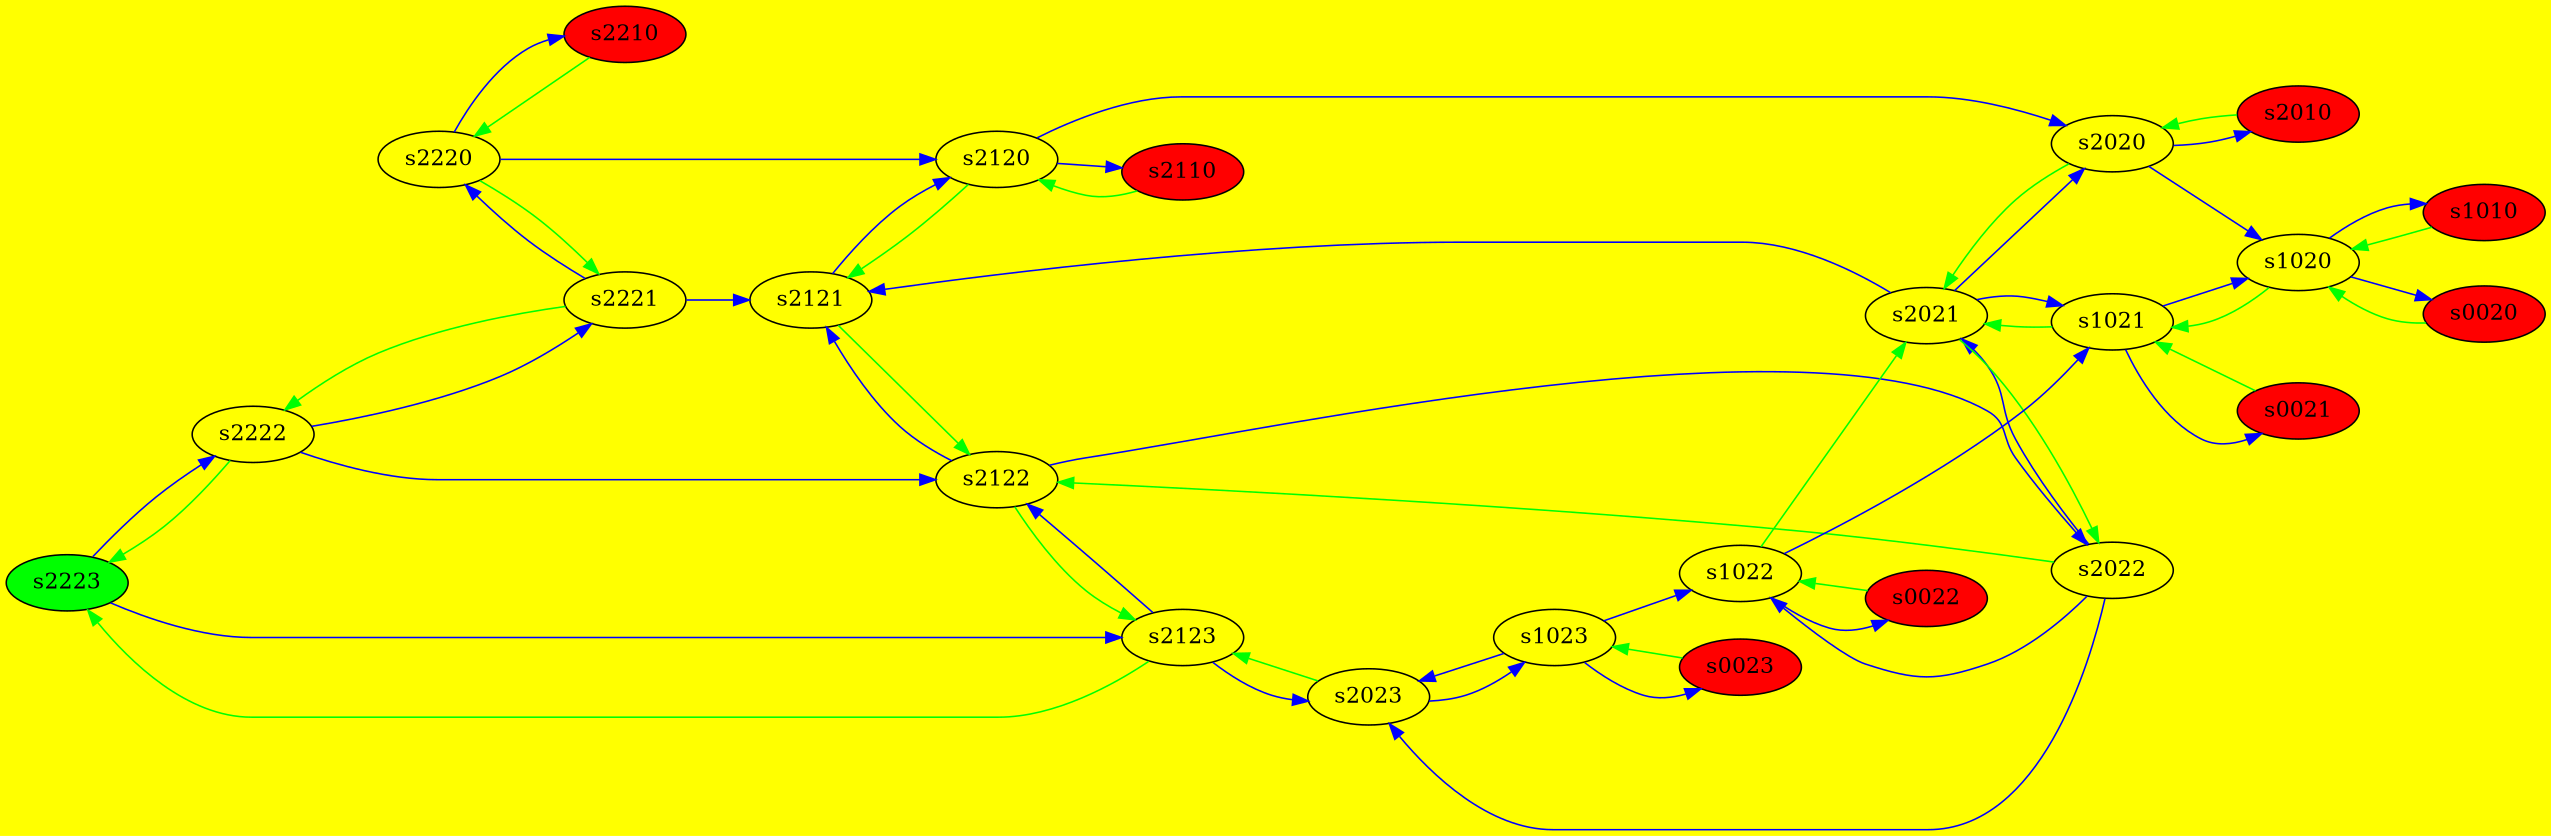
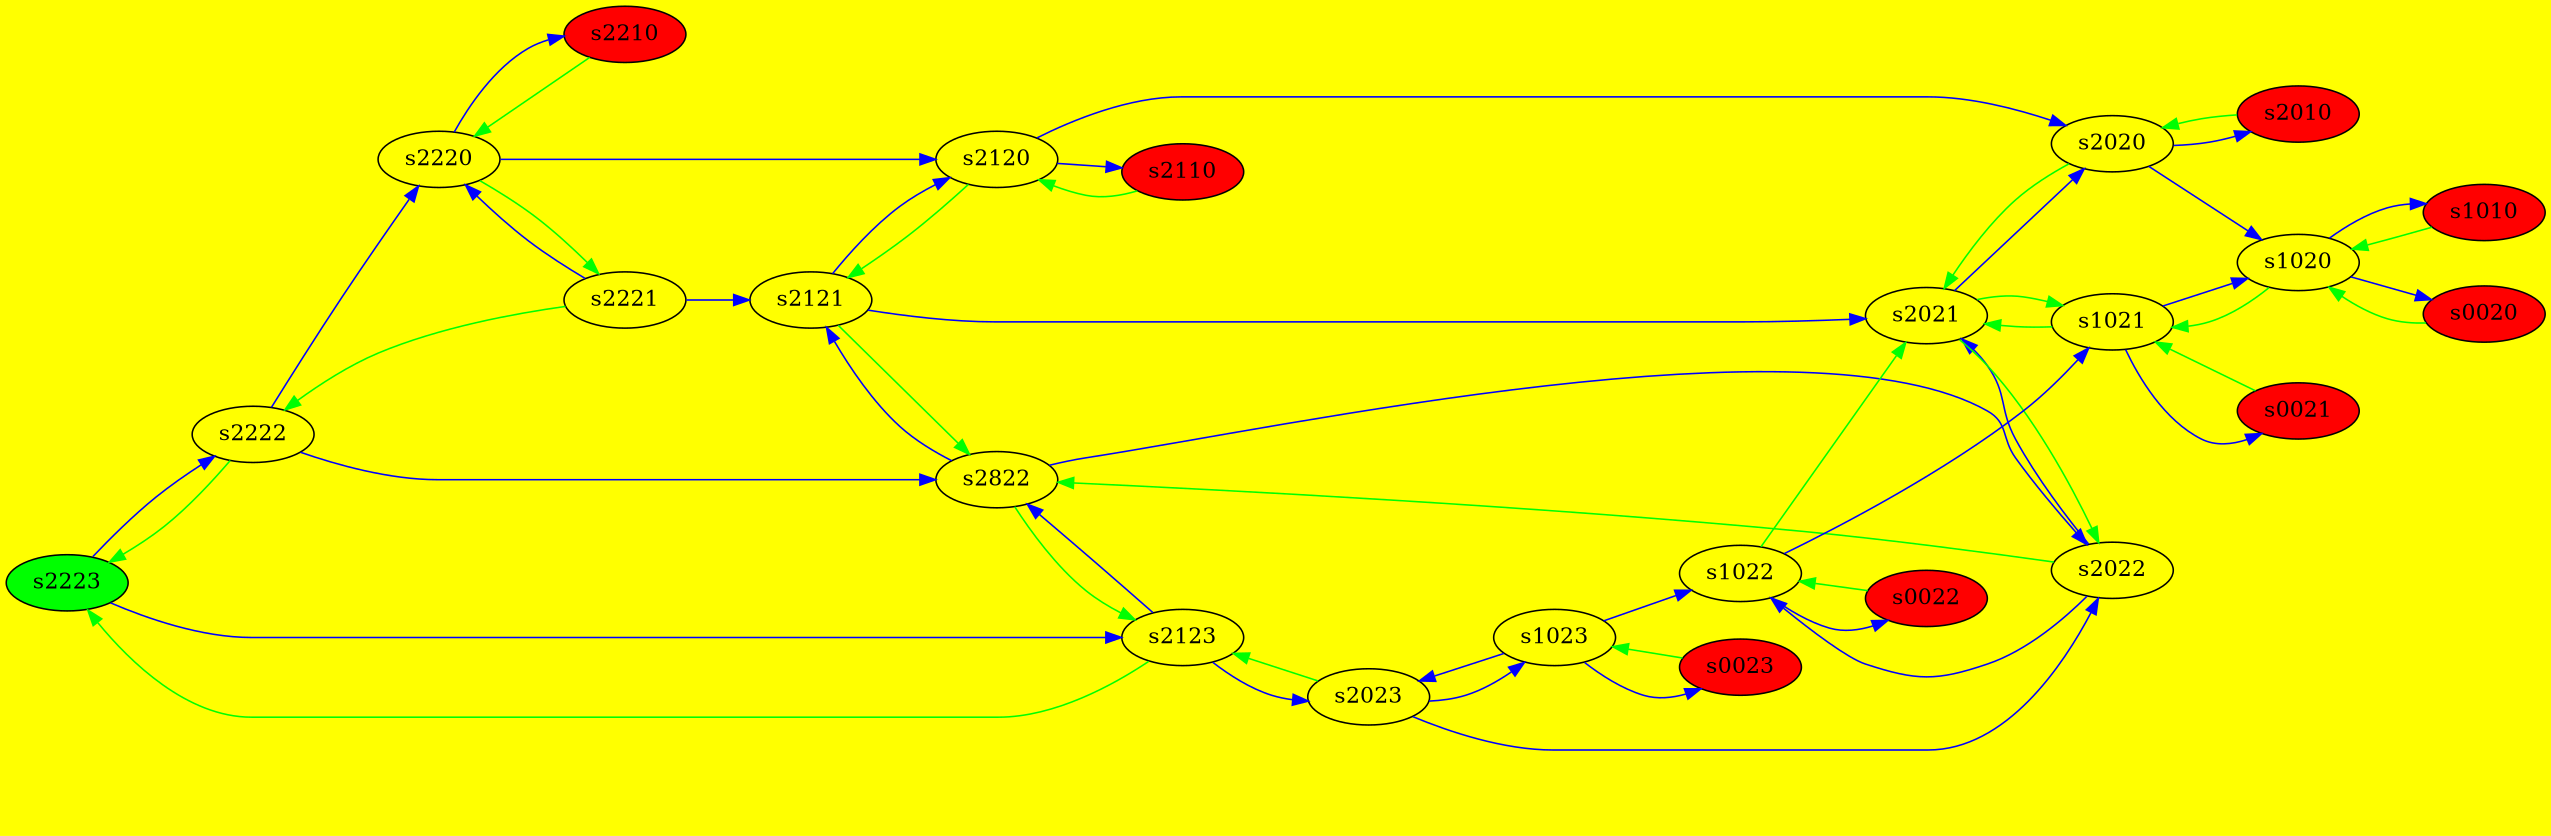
  strict digraph {
    bgcolor=yellow
    rankdir=LR
    edge [color=blue texlbl="$\lambda_S$"]
    s2223 [fillcolor=green style=filled texlbl="$S^{22}_{23}$"]
    s2222 [texlbl="$S^{22}_{22}$"]
    s2123 [texlbl="$S^{21}_{23}$"]
    s2221 [texlbl="$S^{22}_{21}$"]
-   s2122 [texlbl="$S^{21}_{22}$"]
+   s2122 [texlbl="$S^{21}_{22}$" label=s2822]
    s2023 [texlbl="$S^{20}_{23}$"]
    s2220 [texlbl="$S^{22}_{20}$"]
    s2121 [texlbl="$S^{21}_{21}$"]
    s2022 [texlbl="$S^{20}_{22}$"]
    s1023 [texlbl="$S^{10}_{23}$"]
    s2210 [fillcolor=red style=filled texlbl="$S^{22}_{10}$"]
    s2120 [texlbl="$S^{21}_{20}$"]
    s2021 [texlbl="$S^{20}_{21}$"]
    s1022 [texlbl="$S^{10}_{22}$"]
    s0023 [fillcolor=red style=filled texlbl="$S^{00}_{23}$"]
    s2110 [fillcolor=red style=filled texlbl="$S^{21}_{10}$"]
    s2020 [texlbl="$S^{20}_{20}$"]
    s1021 [texlbl="$S^{10}_{21}$"]
    s0022 [fillcolor=red style=filled texlbl="$S^{00}_{22}$"]
    s2010 [fillcolor=red style=filled texlbl="$S^{20}_{10}$"]
    s1020 [texlbl="$S^{10}_{20}$"]
    s0021 [fillcolor=red style=filled texlbl="$S^{00}_{21}$"]
    s1010 [fillcolor=red style=filled texlbl="$S^{10}_{10}$"]
    s0020 [fillcolor=red style=filled texlbl="$S^{00}_{20}$"]
    s2223 -> s2222 [label=" " texlbl="$2\lambda_B$"]
    s2223 -> s2123 [label=" " texlbl="$2\lambda_A$"]
    s2222 -> s2223 [color=green label=" "]
-   s2222 -> s2221 [label=" " texlbl="$2\lambda_B$"]
+   s2222 -> s2220 [label=" " texlbl="$2\lambda_B$"]
    s2222 -> s2122 [label=" " texlbl="$2\lambda_A$"]
    s2123 -> s2223 [color=green label=" "]
    s2123 -> s2122 [label=" " texlbl="$2\lambda_B$"]
    s2123 -> s2023 [label=" " texlbl="$2\lambda_A$"]
    s2221 -> s2222 [color=green label=" "]
    s2221 -> s2220 [label=" " texlbl="$2\lambda_B$"]
    s2221 -> s2121 [label=" " texlbl="$2\lambda_A$"]
    s2122 -> s2123 [color=green label=" "]
    s2122 -> s2121 [label=" " texlbl="$2\lambda_B$"]
    s2122 -> s2022 [label=" " texlbl="$2\lambda_A$"]
    s2023 -> s2123 [color=green label=" "]
-   s2022 -> s2023 [label=" " texlbl="$2\lambda_B$"]
+   s2023 -> s2022 [label=" " texlbl="$2\lambda_B$"]
    s2023 -> s1023 [label=" " texlbl="$2\lambda_A$"]
    s2220 -> s2221 [color=green label=" "]
    s2220 -> s2210 [label=" " texlbl="$2\lambda_B$"]
    s2220 -> s2120 [label=" " texlbl="$2\lambda_A$"]
    s2121 -> s2122 [color=green label=" "]
    s2121 -> s2120 [label=" " texlbl="$2\lambda_B$"]
-   s2021 -> s2121 [label=" " texlbl="$2\lambda_A$"]
+   s2121 -> s2021 [label=" " texlbl="$2\lambda_A$"]
    s2022 -> s2122 [color=green label=" "]
    s2022 -> s2021 [label=" " texlbl="$2\lambda_B$"]
    s2022 -> s1022 [label=" " texlbl="$2\lambda_A$"]
    s1023 -> s2023 [label=" "]
    s1023 -> s1022 [label=" " texlbl="$2\lambda_B$"]
    s1023 -> s0023 [label=" " texlbl="$1\lambda_A$"]
    s2210 -> s2220 [color=green label=" "]
    s2120 -> s2121 [color=green label=" "]
    s2120 -> s2110 [label=" " texlbl="$2\lambda_B$"]
    s2120 -> s2020 [label=" " texlbl="$2\lambda_A$"]
    s2021 -> s2022 [color=green label=" "]
    s2021 -> s2020 [label=" " texlbl="$2\lambda_B$"]
-   s2021 -> s1021 [label=" " texlbl="$2\lambda_A$"]
+   s2021 -> s1021 [color=green label=" " texlbl="$2\lambda_A$"]
    s1022 -> s2021 [color=green label=" "]
    s1022 -> s1021 [label=" " texlbl="$2\lambda_B$"]
    s1022 -> s0022 [label=" " texlbl="$1\lambda_A$"]
    s0023 -> s1023 [color=green label=" "]
    s2110 -> s2120 [color=green label=" "]
    s2020 -> s2021 [color=green label=" "]
    s2020 -> s2010 [label=" " texlbl="$2\lambda_B$"]
    s2020 -> s1020 [label=" " texlbl="$2\lambda_A$"]
    s1021 -> s2021 [color=green label=" "]
    s1021 -> s1020 [label=" " texlbl="$2\lambda_B$"]
    s1021 -> s0021 [label=" " texlbl="$1\lambda_A$"]
    s0022 -> s1022 [color=green label=" "]
    s2010 -> s2020 [color=green label=" "]
    s1020 -> s1021 [color=green label=" "]
    s1020 -> s1010 [label=" " texlbl="$2\lambda_B$"]
    s1020 -> s0020 [label=" " texlbl="$1\lambda_A$"]
    s0021 -> s1021 [color=green label=" "]
    s1010 -> s1020 [color=green label=" "]
    s0020 -> s1020 [color=green label=" "]
  }
